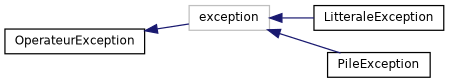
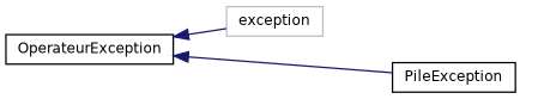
  digraph {
    rankdir=LR
    node [color=black fillcolor=white fontname=Helvetica fontsize=10 shape=record style=filled]
    edge [color=midnightblue dir=back fontname=Helvetica fontsize=10 labelfontname=Helvetica labelfontsize=10 style=solid]
    n1 [color=grey75 height=0.2 label=exception width=0.4]
-   n2 [height=0.2 label=LitteraleException width=0.4]
    n3 [height=0.2 label=PileException width=0.4]
    n4 [height=0.2 label=OperateurException width=0.4]
-   n1 -> n2
-   n1 -> n3
+   n4 -> n3
    n4 -> n1
  }
